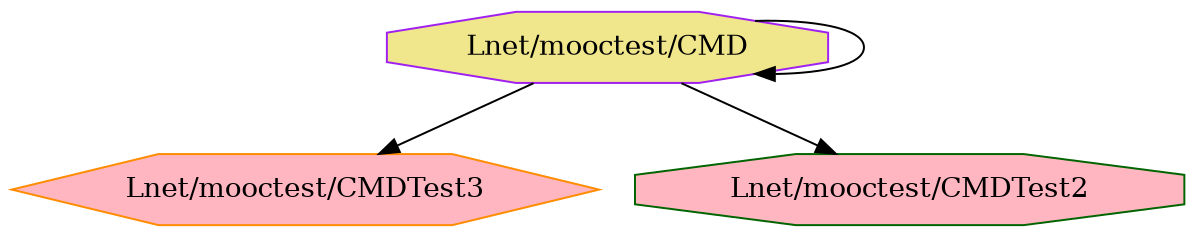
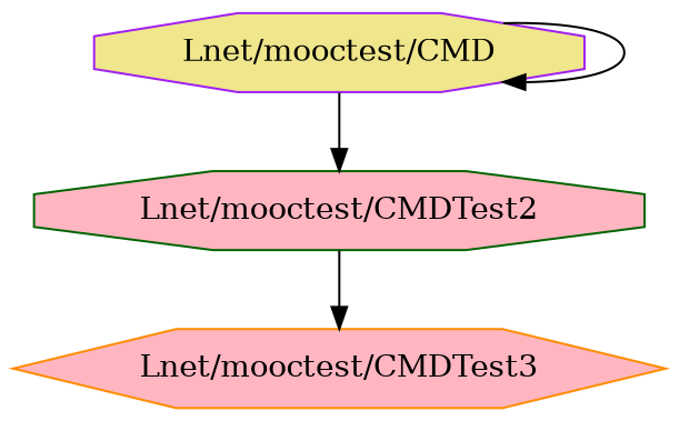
  digraph {
    node [fillcolor=lightpink shape=octagon style=filled]
    "Lnet/mooctest/CMD" [color=purple fillcolor=khaki]
    "Lnet/mooctest/CMDTest3" [color=darkorange shape=hexagon]
    "Lnet/mooctest/CMDTest2" [color=darkgreen]
    "Lnet/mooctest/CMD" -> "Lnet/mooctest/CMD"
-   "Lnet/mooctest/CMD" -> "Lnet/mooctest/CMDTest3"
+   "Lnet/mooctest/CMDTest2" -> "Lnet/mooctest/CMDTest3"
    "Lnet/mooctest/CMD" -> "Lnet/mooctest/CMDTest2"
  }
